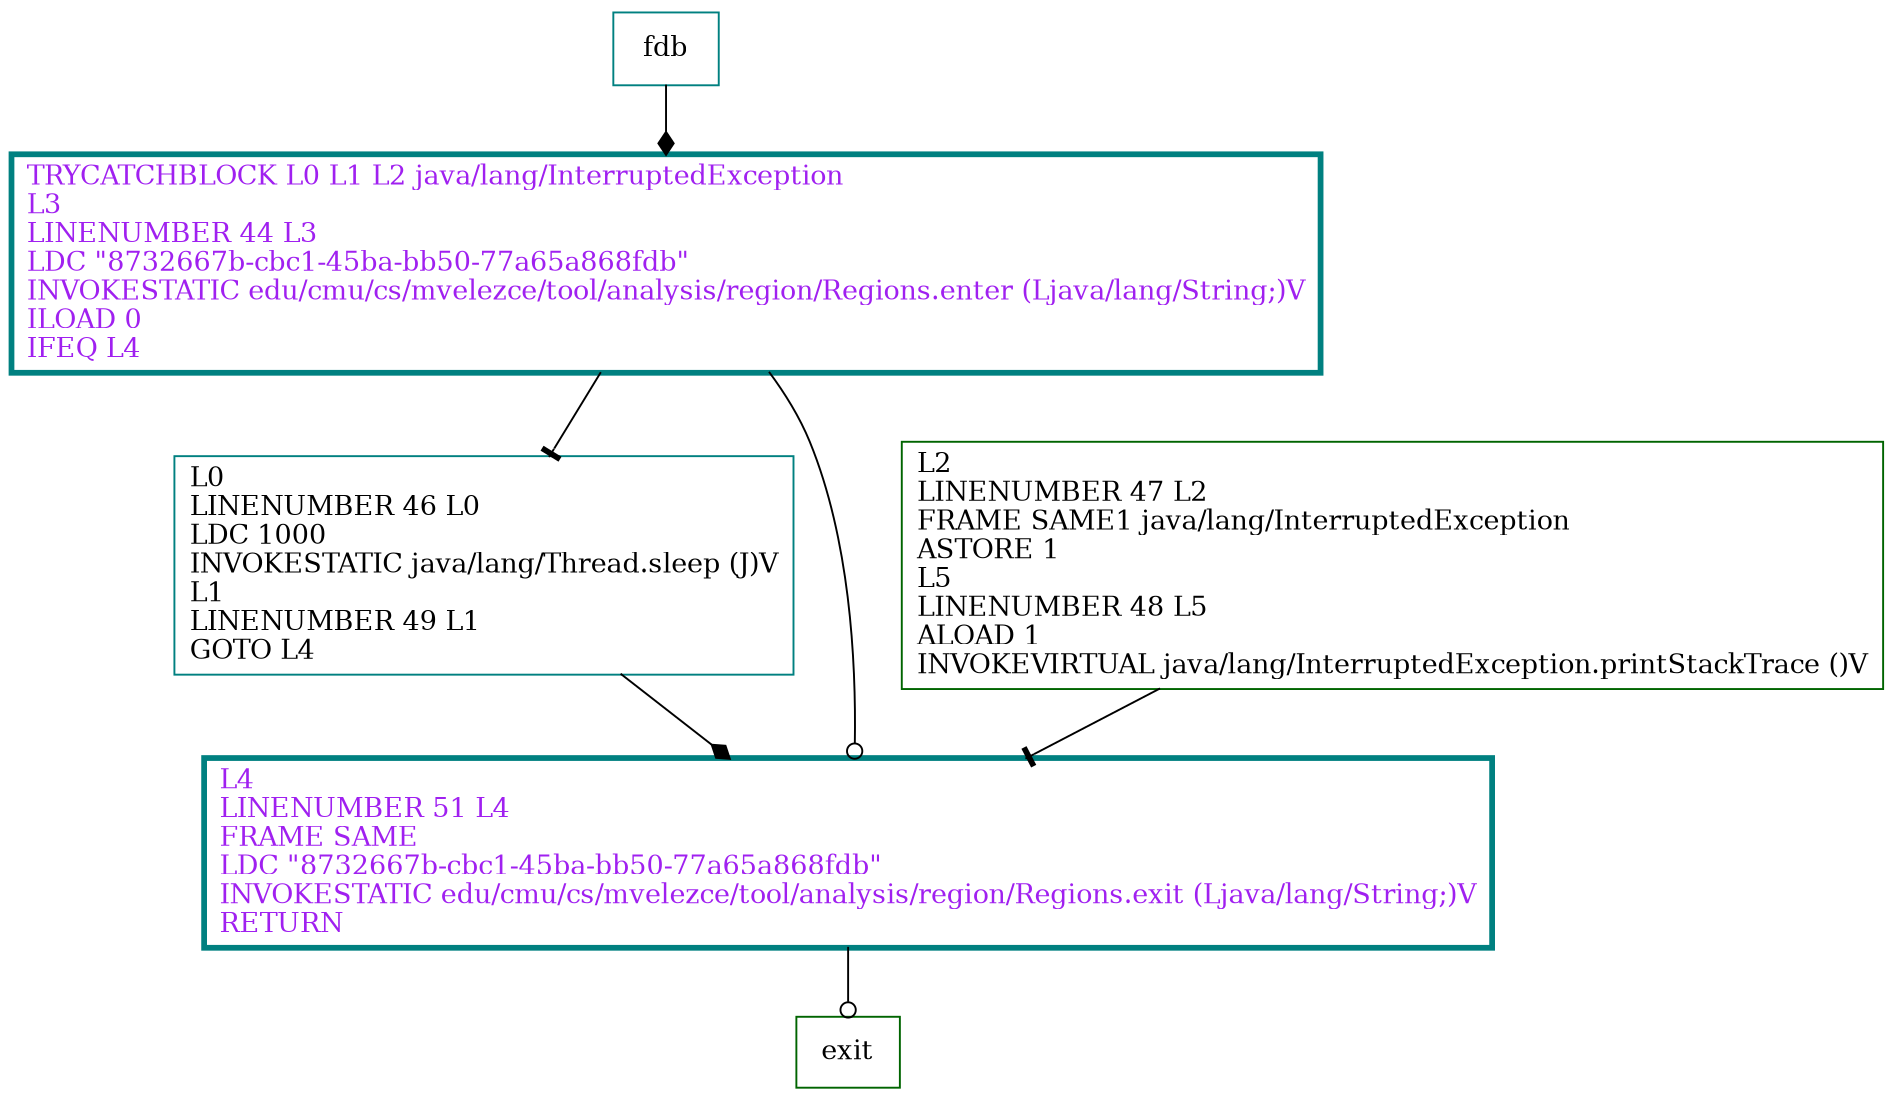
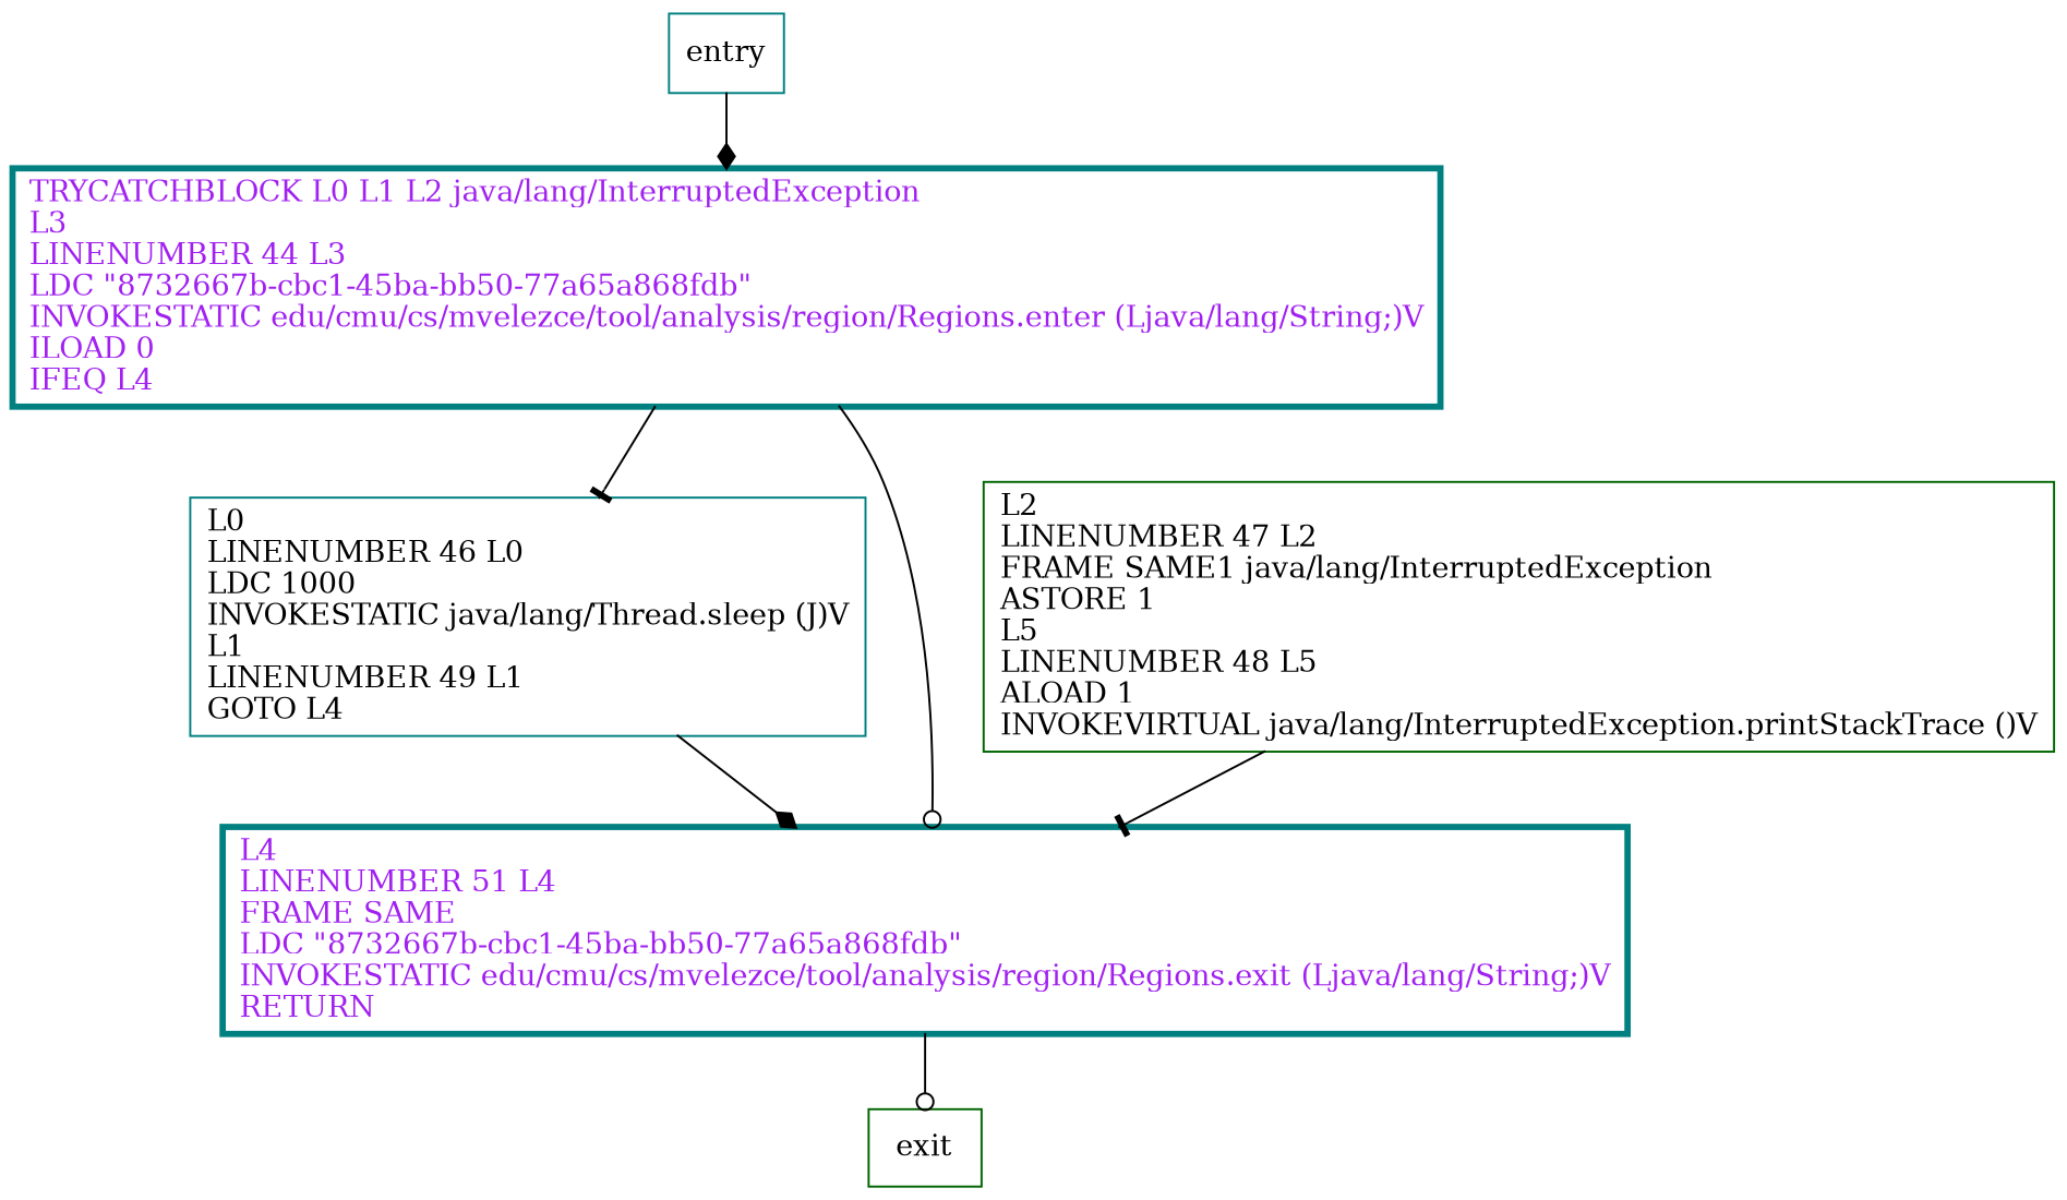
  digraph {
    node [shape=record color=teal]
    edge [arrowhead=diamond]
    n1 [label="L0\lLINENUMBER 46 L0\lLDC 1000\lINVOKESTATIC java/lang/Thread.sleep (J)V\lL1\lLINENUMBER 49 L1\lGOTO L4\l"]
    n2 [fontcolor=purple label="L4\lLINENUMBER 51 L4\lFRAME SAME\lLDC \"8732667b-cbc1-45ba-bb50-77a65a868fdb\"\lINVOKESTATIC edu/cmu/cs/mvelezce/tool/analysis/region/Regions.exit (Ljava/lang/String;)V\lRETURN\l" penwidth=3]
    exit [color=darkgreen]
    n4 [fontcolor=purple label="TRYCATCHBLOCK L0 L1 L2 java/lang/InterruptedException\lL3\lLINENUMBER 44 L3\lLDC \"8732667b-cbc1-45ba-bb50-77a65a868fdb\"\lINVOKESTATIC edu/cmu/cs/mvelezce/tool/analysis/region/Regions.enter (Ljava/lang/String;)V\lILOAD 0\lIFEQ L4\l" penwidth=3]
    n5 [label="L2\lLINENUMBER 47 L2\lFRAME SAME1 java/lang/InterruptedException\lASTORE 1\lL5\lLINENUMBER 48 L5\lALOAD 1\lINVOKEVIRTUAL java/lang/InterruptedException.printStackTrace ()V\l" color=darkgreen]
-   entry [label=fdb]
+   entry
    n1 -> n2
    n2 -> exit [arrowhead=odot]
    n4 -> n1 [arrowhead=tee]
    n4 -> n2 [arrowhead=odot]
    n5 -> n2 [arrowhead=tee]
    entry -> n4
  }
